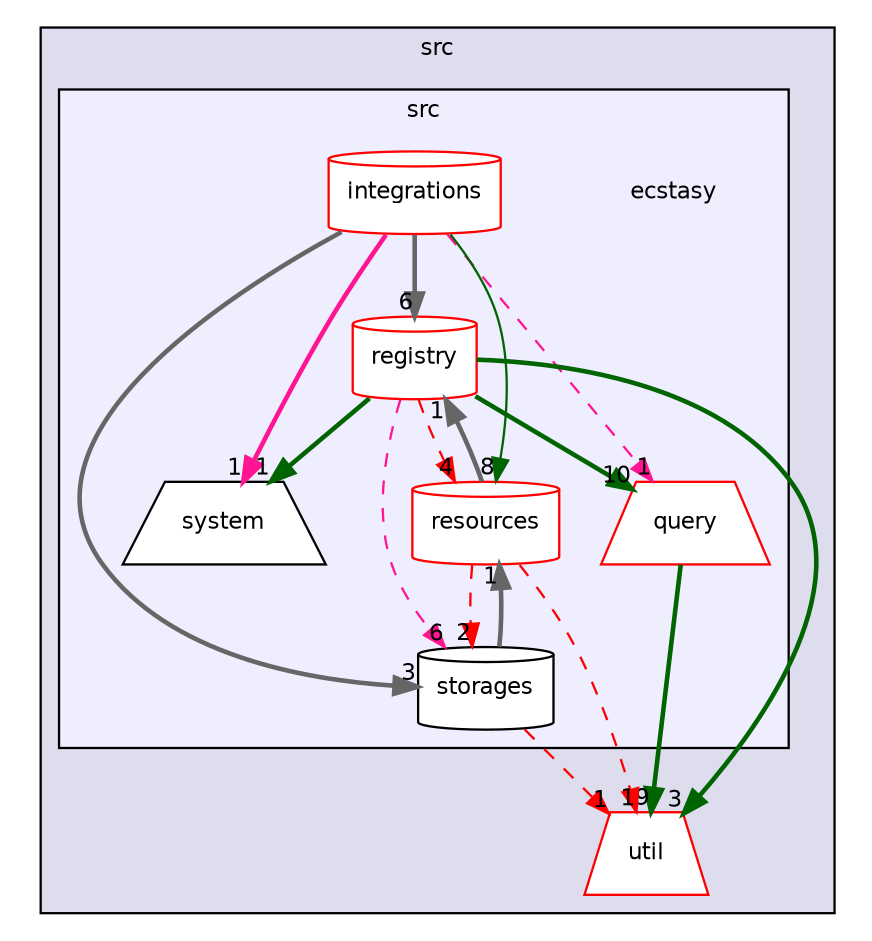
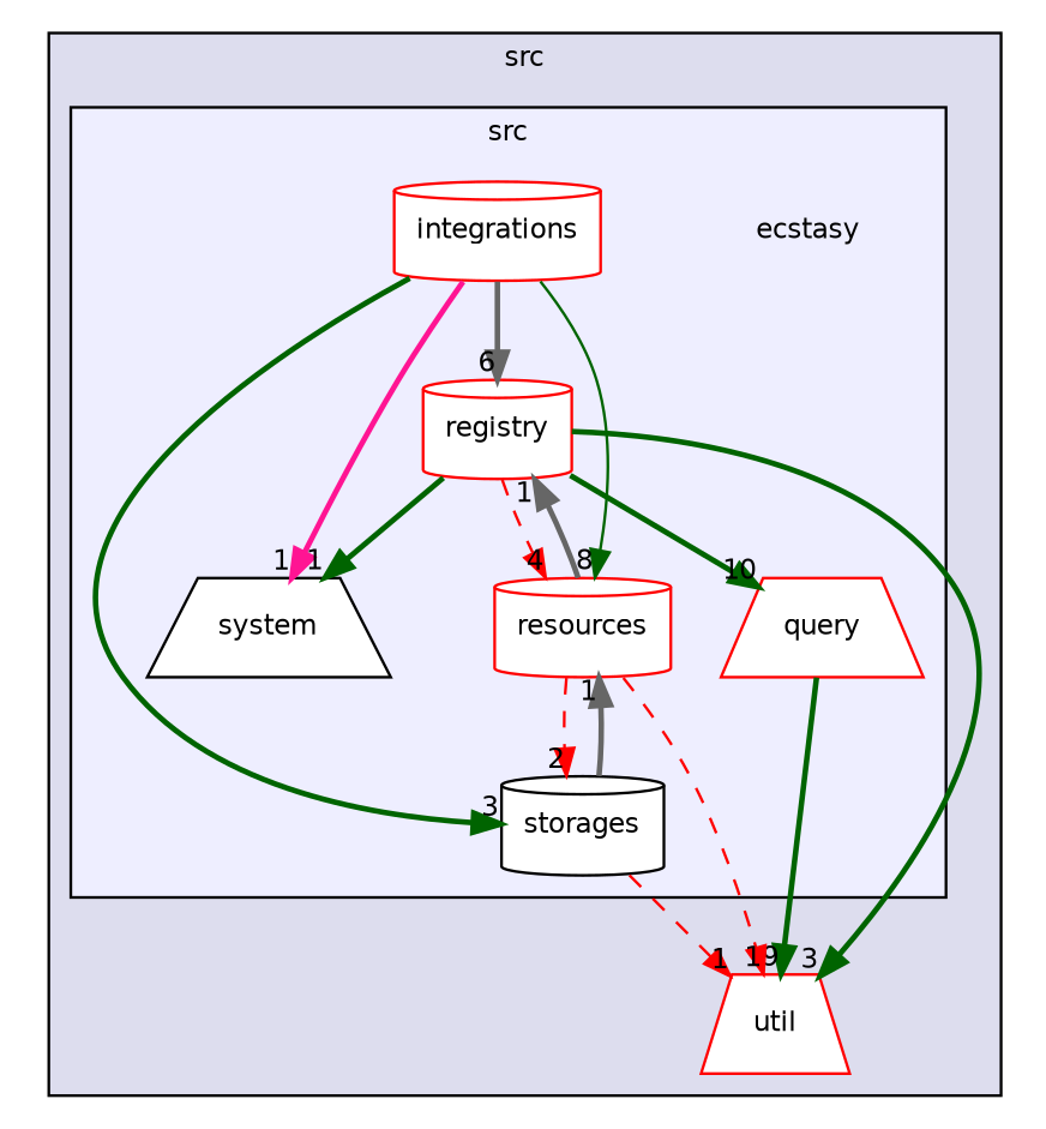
  digraph {
    compound=true
    node [fontname=Helvetica fontsize=10 shape=cylinder color=red fillcolor=white style=filled]
    edge [color=darkgreen headlabel=1 labeldistance=1.5 labelfontname=Helvetica labelfontsize=10 style=bold]
    n1 [label=ecstasy shape=plaintext color="" fillcolor="" style=""]
    n2 [label=integrations]
    n3 [label=query shape=trapezium]
    n4 [label=registry]
    n5 [label=resources]
    n6 [label=storages color=""]
    n7 [label=system shape=trapezium color=""]
    n8 [label=util shape=trapezium]
    subgraph cluster_1 {
      bgcolor="#ddddee"
      fontname=Helvetica
      fontsize=10
      label=src
      pencolor=black
      n8
      subgraph cluster_2 {
        bgcolor="#eeeeff"
        fontname=Helvetica
        fontsize=10
        label=src
        pencolor=black
        n1
        n2
        n3
        n4
        n5
        n6
        n7
      }
    }
-   n2 -> n3 [color=deeppink style=dashed]
    n2 -> n4 [color=gray40 headlabel=6]
    n2 -> n5 [headlabel=8 style=solid]
-   n2 -> n6 [color=gray40 headlabel=3]
+   n2 -> n6 [headlabel=3]
    n2 -> n7 [color=deeppink]
    n3 -> n8 [headlabel=9]
    n4 -> n3 [headlabel=10]
    n4 -> n5 [color=red headlabel=4 style=dashed]
-   n4 -> n6 [color=deeppink headlabel=6 style=dashed]
    n4 -> n7
    n4 -> n8 [headlabel=3]
    n5 -> n4 [color=gray40]
    n5 -> n6 [color=red headlabel=2 style=dashed]
    n5 -> n8 [color=red style=dashed]
    n6 -> n5 [color=gray40]
    n6 -> n8 [color=red style=dashed]
  }
